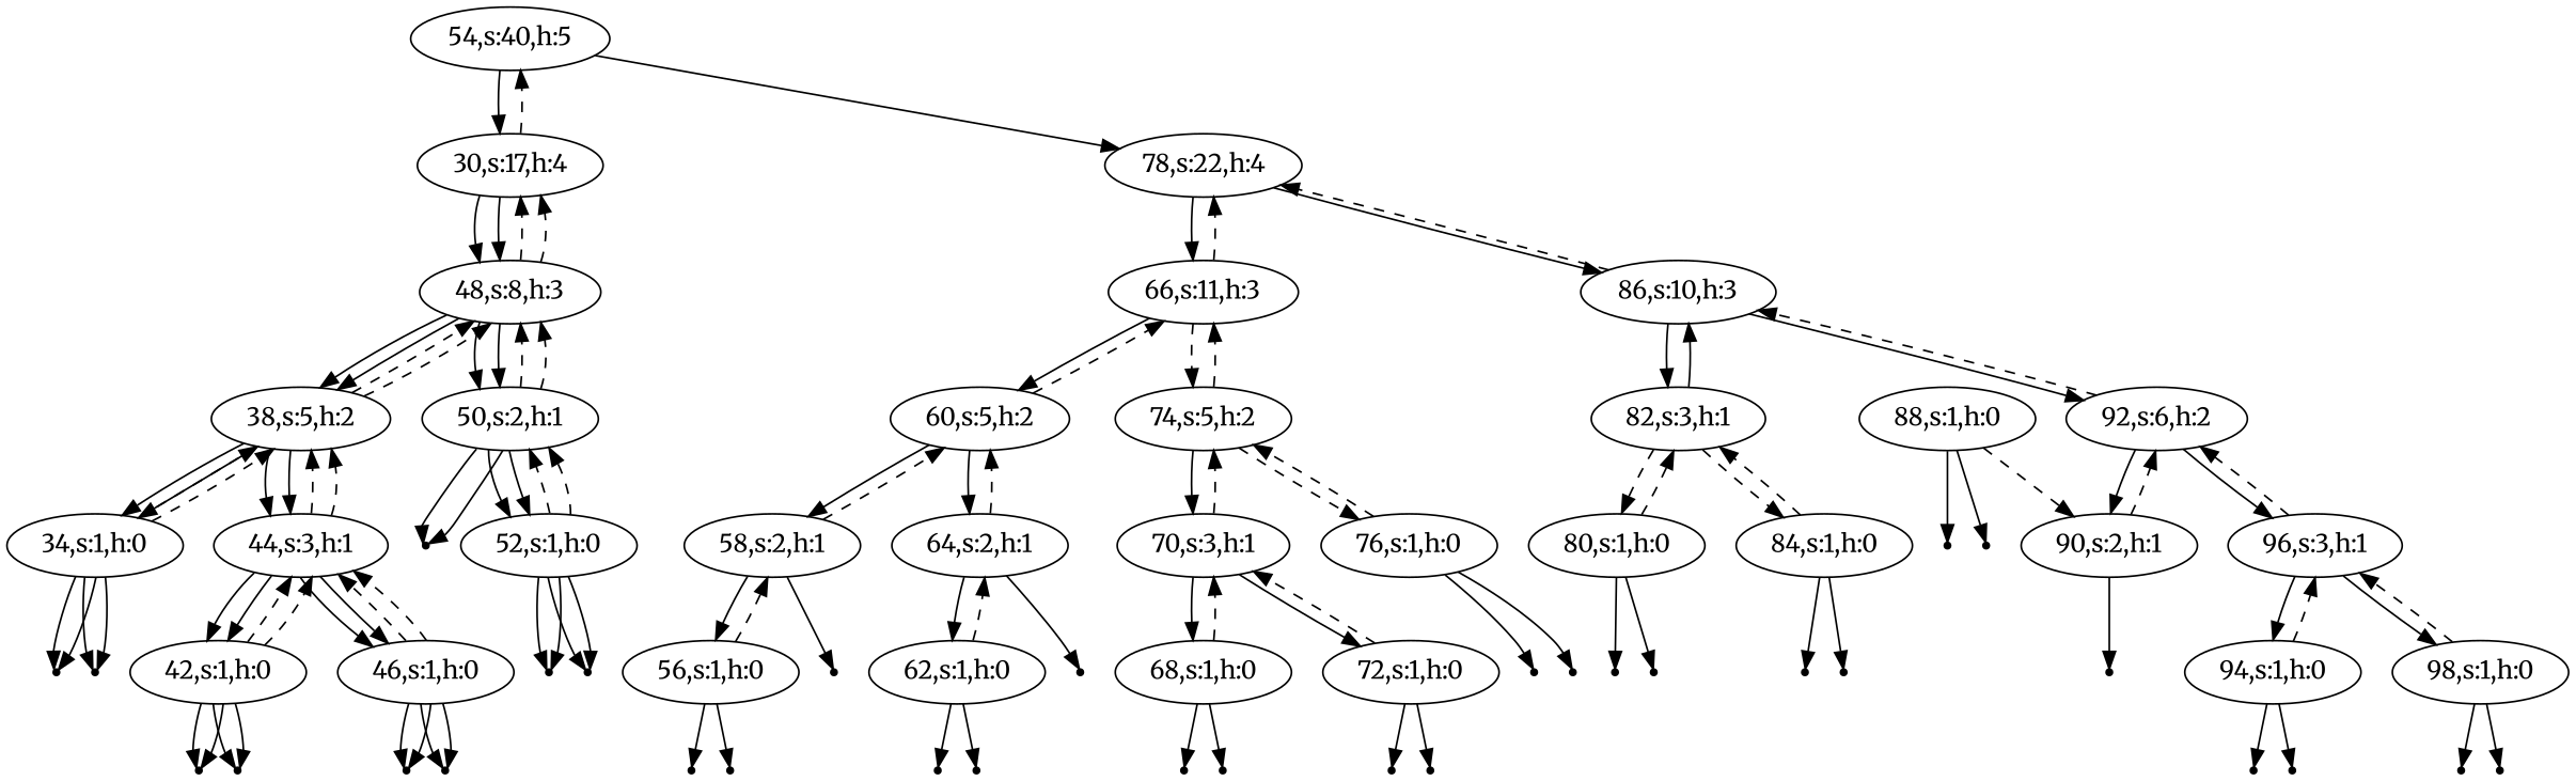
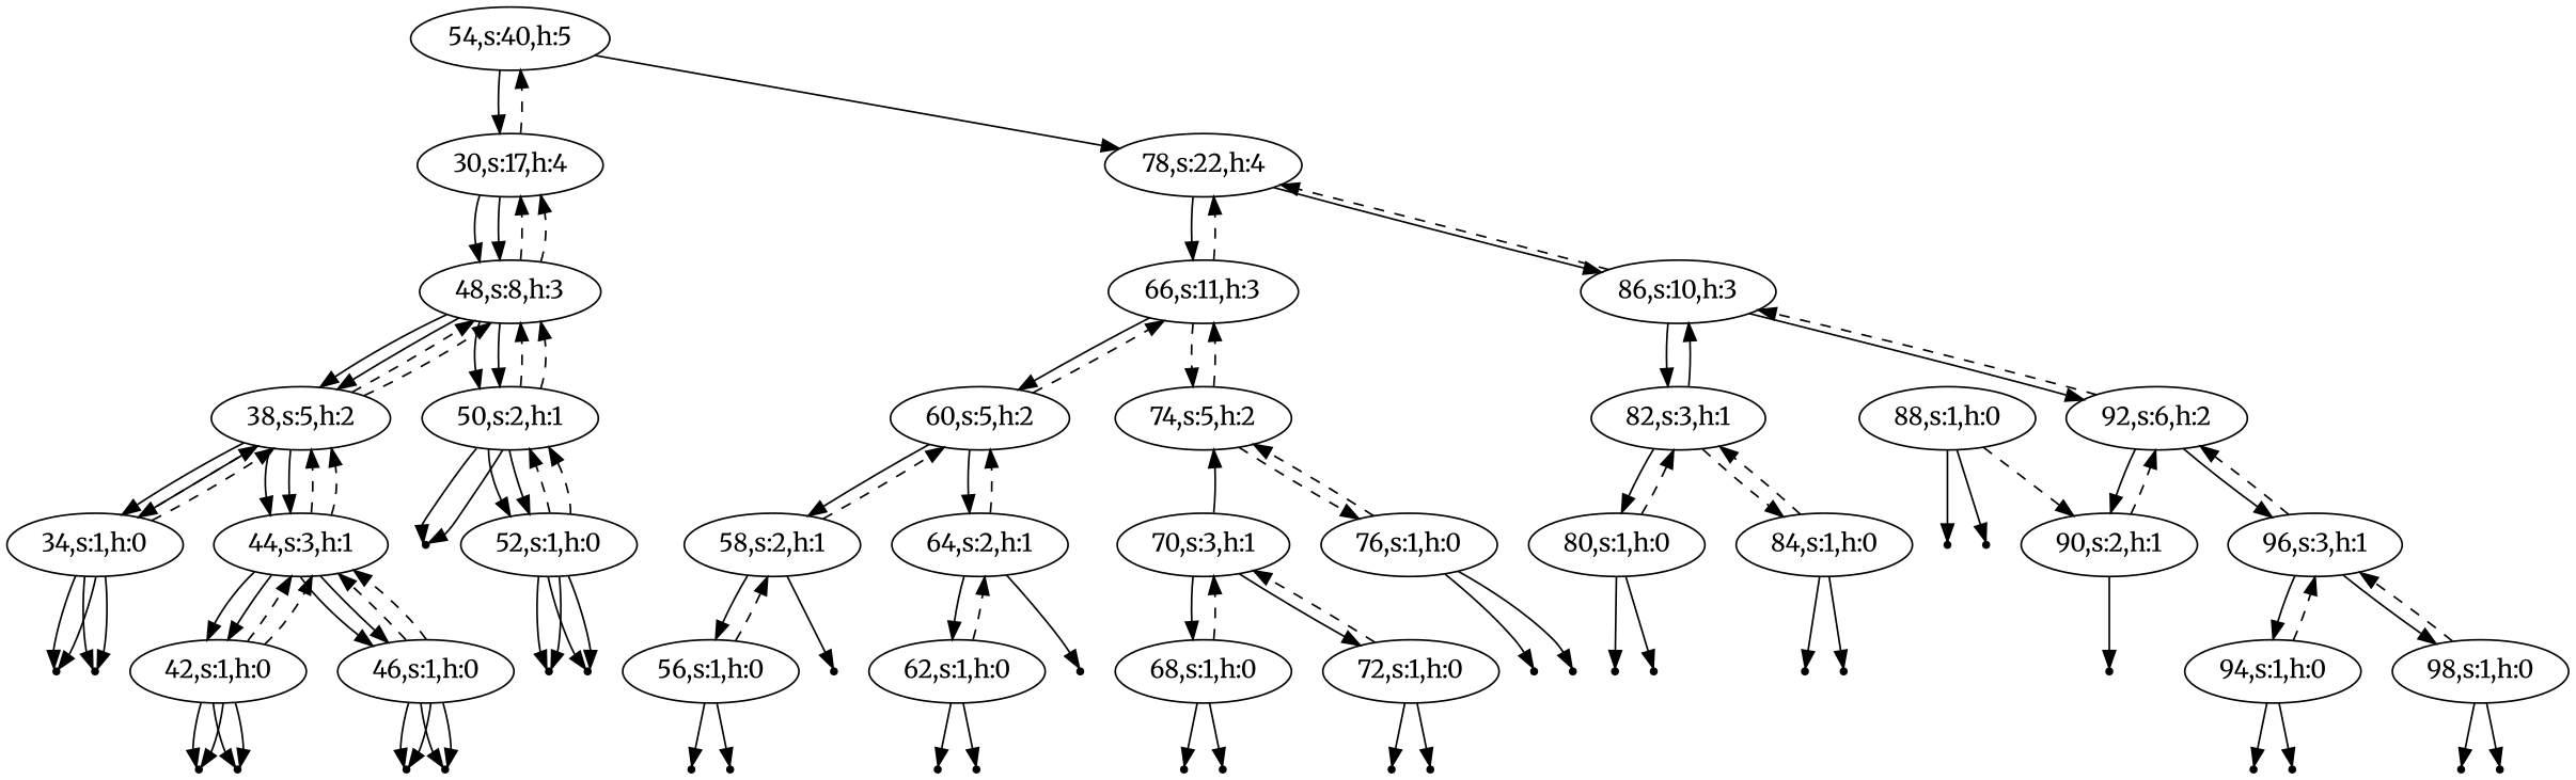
  digraph {
    fontname=Merriweather
    node [fontname=Merriweather]
    edge [fontname=Merriweather]
    n1 [label="54,s:40,h:5"]
    n2 [label="30,s:17,h:4"]
    n3 [label="78,s:22,h:4"]
    n4 [label="48,s:8,h:3"]
    n5 [label="66,s:11,h:3"]
    n6 [label="86,s:10,h:3"]
    nulll34 [shape=point]
    n8 [label="34,s:1,h:0"]
    n9 [label="38,s:5,h:2"]
    nullr34 [shape=point]
    n11 [label="44,s:3,h:1"]
    n12 [label="50,s:2,h:1"]
    n13 [label="42,s:1,h:0"]
    n14 [label="46,s:1,h:0"]
    nulll50 [shape=point]
    n16 [label="52,s:1,h:0"]
    nulll42 [shape=point]
    nullr42 [shape=point]
    nulll46 [shape=point]
    nullr46 [shape=point]
    nulll52 [shape=point]
    nullr52 [shape=point]
    nulll56 [shape=point]
    n24 [label="56,s:1,h:0"]
    n25 [label="58,s:2,h:1"]
    nullr56 [shape=point]
    n27 [label="60,s:5,h:2"]
    nullr58 [shape=point]
    n29 [label="64,s:2,h:1"]
    n30 [label="74,s:5,h:2"]
    n31 [label="62,s:1,h:0"]
    nullr64 [shape=point]
    n33 [label="70,s:3,h:1"]
    n34 [label="76,s:1,h:0"]
    nulll62 [shape=point]
    nullr62 [shape=point]
    n37 [label="82,s:3,h:1"]
    n38 [label="92,s:6,h:2"]
    nulll68 [shape=point]
    n40 [label="68,s:1,h:0"]
    nullr68 [shape=point]
    n42 [label="72,s:1,h:0"]
    nulll72 [shape=point]
    nullr72 [shape=point]
    nulll76 [shape=point]
    nullr76 [shape=point]
    nulll80 [shape=point]
    n48 [label="80,s:1,h:0"]
    nullr80 [shape=point]
    n50 [label="84,s:1,h:0"]
    nulll84 [shape=point]
    nullr84 [shape=point]
    n53 [label="90,s:2,h:1"]
    n54 [label="96,s:3,h:1"]
    nulll88 [shape=point]
    n56 [label="88,s:1,h:0"]
    nullr88 [shape=point]
    nullr90 [shape=point]
    n59 [label="94,s:1,h:0"]
    n60 [label="98,s:1,h:0"]
    nulll94 [shape=point]
    nullr94 [shape=point]
    nulll98 [shape=point]
    nullr98 [shape=point]
    subgraph sub_1 {
      rank=same
      n1
    }
    n1 -> n2
    n1 -> n3
    n2 -> n1 [style=dashed]
    n2 -> n4
    n2 -> n4
    n3 -> n5
    n3 -> n6
    n4 -> n2 [style=dashed]
    n4 -> n2 [style=dashed]
    n4 -> n9
    n4 -> n9
    n4 -> n12
    n4 -> n12
    n5 -> n3 [style=dashed]
    n5 -> n27
    n5 -> n30 [style=dashed]
    n6 -> n3 [style=dashed]
    n6 -> n37
    n6 -> n38
    n8 -> nulll34
    n8 -> nulll34
    n8 -> n9 [style=dashed]
    n8 -> n9 [style=dashed]
    n8 -> nullr34
    n8 -> nullr34
    n9 -> n4 [style=dashed]
    n9 -> n4 [style=dashed]
    n9 -> n8
    n9 -> n8
    n9 -> n11
    n9 -> n11
    n11 -> n9 [style=dashed]
    n11 -> n9 [style=dashed]
    n11 -> n13
    n11 -> n13
    n11 -> n14
    n11 -> n14
    n12 -> n4 [style=dashed]
    n12 -> n4 [style=dashed]
    n12 -> nulll50
    n12 -> nulll50
    n12 -> n16
    n12 -> n16
    n13 -> n11 [style=dashed]
    n13 -> n11 [style=dashed]
    n13 -> nulll42
    n13 -> nulll42
    n13 -> nullr42
    n13 -> nullr42
    n14 -> n11 [style=dashed]
    n14 -> n11 [style=dashed]
    n14 -> nulll46
    n14 -> nulll46
    n14 -> nullr46
    n14 -> nullr46
    n16 -> n12 [style=dashed]
    n16 -> n12 [style=dashed]
    n16 -> nulll52
    n16 -> nulll52
    n16 -> nullr52
    n16 -> nullr52
    n24 -> nulll56
    n24 -> n25 [style=dashed]
    n24 -> nullr56
    n25 -> n24
    n25 -> n27 [style=dashed]
    n25 -> nullr58
    n27 -> n5 [style=dashed]
    n27 -> n25
    n27 -> n29
    n29 -> n27 [style=dashed]
    n29 -> n31
    n29 -> nullr64
    n30 -> n5 [style=dashed]
-   n30 -> n33
    n30 -> n34 [style=dashed]
    n31 -> n29 [style=dashed]
    n31 -> nulll62
    n31 -> nullr62
-   n33 -> n30 [style=dashed]
+   n33 -> n30 [style=solid]
    n33 -> n40
    n33 -> n42
    n34 -> n30 [style=dashed]
    n34 -> nulll76
    n34 -> nullr76
    n37 -> n6 [style=solid]
-   n37 -> n48 [style=dashed]
+   n37 -> n48
    n37 -> n50 [style=dashed]
    n38 -> n6 [style=dashed]
    n38 -> n53
    n38 -> n54
    n40 -> n33 [style=dashed]
    n40 -> nulll68
    n40 -> nullr68
    n42 -> n33 [style=dashed]
    n42 -> nulll72
    n42 -> nullr72
    n48 -> n37 [style=dashed]
    n48 -> nulll80
    n48 -> nullr80
    n50 -> n37 [style=dashed]
    n50 -> nulll84
    n50 -> nullr84
    n53 -> n38 [style=dashed]
    n53 -> nullr90
    n54 -> n38 [style=dashed]
    n54 -> n59
    n54 -> n60
    n56 -> n53 [style=dashed]
    n56 -> nulll88
    n56 -> nullr88
    n59 -> n54 [style=dashed]
    n59 -> nulll94
    n59 -> nullr94
    n60 -> n54 [style=dashed]
    n60 -> nulll98
    n60 -> nullr98
  }
